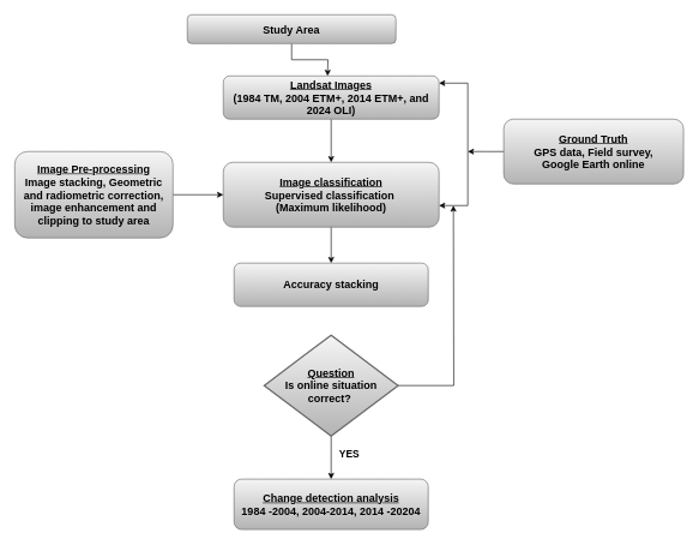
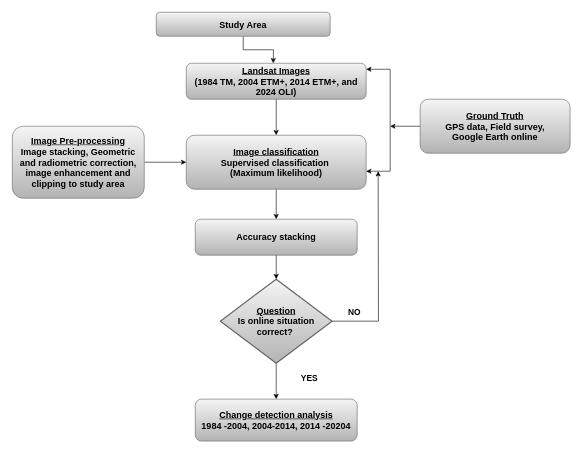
  <mxCell id="0" />
  <mxCell id="1" parent="0" />
  <mxCell id="2" style="edgeStyle=orthogonalEdgeStyle;rounded=0;orthogonalLoop=1;jettySize=auto;html=1;exitX=0.5;exitY=1;exitDx=0;exitDy=0;" edge="1" parent="1" source="3"><mxGeometry relative="1" as="geometry"><mxPoint x="455" y="105" as="targetPoint" /></mxGeometry></mxCell>
  <mxCell id="3" value="&lt;b&gt;&lt;font style=&quot;font-size: 15px;&quot;&gt;Study Area&lt;/font&gt;&lt;/b&gt;" style="rounded=1;whiteSpace=wrap;html=1;fillColor=#f5f5f5;strokeColor=#666666;gradientColor=#b3b3b3;" vertex="1" parent="1"><mxGeometry x="260" y="20" width="290" height="40" as="geometry" /></mxCell>
  <mxCell id="4" style="edgeStyle=orthogonalEdgeStyle;rounded=0;orthogonalLoop=1;jettySize=auto;html=1;exitX=0.5;exitY=1;exitDx=0;exitDy=0;" edge="1" parent="1" source="5" target="7"><mxGeometry relative="1" as="geometry" /></mxCell>
  <mxCell id="5" value="&lt;b&gt;&lt;font style=&quot;font-size: 15px;&quot;&gt;&lt;u&gt;Landsat Images&lt;/u&gt;&lt;/font&gt;&lt;/b&gt;&lt;div&gt;&lt;b&gt;&lt;font style=&quot;font-size: 15px;&quot;&gt;(1984 TM, 2004 ETM+, 2014 ETM+, and 2024 OLI)&lt;/font&gt;&lt;/b&gt;&lt;/div&gt;" style="rounded=1;whiteSpace=wrap;html=1;fillColor=#f5f5f5;gradientColor=#b3b3b3;strokeColor=#666666;" vertex="1" parent="1"><mxGeometry x="310" y="105" width="300" height="60" as="geometry" /></mxCell>
  <mxCell id="6" style="edgeStyle=orthogonalEdgeStyle;rounded=0;orthogonalLoop=1;jettySize=auto;html=1;exitX=0.5;exitY=1;exitDx=0;exitDy=0;" edge="1" parent="1" source="7" target="18"><mxGeometry relative="1" as="geometry" /></mxCell>
  <mxCell id="7" value="&lt;b&gt;&lt;font style=&quot;font-size: 15px;&quot;&gt;&lt;u&gt;Image classification&lt;/u&gt;&lt;/font&gt;&lt;/b&gt;&lt;div&gt;&lt;span style=&quot;font-size: 15px;&quot;&gt;&lt;b&gt;Supervised classification&amp;nbsp;&lt;/b&gt;&lt;/span&gt;&lt;/div&gt;&lt;div&gt;&lt;span style=&quot;font-size: 15px;&quot;&gt;&lt;b&gt;(Maximum likelihood)&lt;/b&gt;&lt;/span&gt;&lt;/div&gt;" style="rounded=1;whiteSpace=wrap;html=1;fillColor=#f5f5f5;gradientColor=#b3b3b3;strokeColor=#666666;" vertex="1" parent="1"><mxGeometry x="310" y="225" width="300" height="90" as="geometry" /></mxCell>
  <mxCell id="8" style="edgeStyle=orthogonalEdgeStyle;rounded=0;orthogonalLoop=1;jettySize=auto;html=1;exitX=1;exitY=0.5;exitDx=0;exitDy=0;entryX=0;entryY=0.5;entryDx=0;entryDy=0;" edge="1" parent="1" source="9" target="7"><mxGeometry relative="1" as="geometry" /></mxCell>
  <mxCell id="9" value="&lt;b&gt;&lt;font style=&quot;font-size: 15px;&quot;&gt;&lt;u&gt;Image Pre-processing&lt;/u&gt;&lt;/font&gt;&lt;/b&gt;&lt;div&gt;&lt;span style=&quot;font-size: 15px;&quot;&gt;&lt;b&gt;Image stacking, Geometric and radiometric correction, image enhancement and clipping to study area&lt;/b&gt;&lt;/span&gt;&lt;/div&gt;" style="rounded=1;whiteSpace=wrap;html=1;fillColor=#f5f5f5;gradientColor=#b3b3b3;strokeColor=#666666;" vertex="1" parent="1"><mxGeometry x="20" y="210" width="220" height="120" as="geometry" /></mxCell>
  <mxCell id="10" style="edgeStyle=orthogonalEdgeStyle;rounded=0;orthogonalLoop=1;jettySize=auto;html=1;exitX=0;exitY=0.5;exitDx=0;exitDy=0;" edge="1" parent="1" source="11"><mxGeometry relative="1" as="geometry"><mxPoint x="650" y="210" as="targetPoint" /></mxGeometry></mxCell>
  <mxCell id="11" value="&lt;b&gt;&lt;font style=&quot;font-size: 15px;&quot;&gt;&lt;u&gt;Ground Truth&lt;/u&gt;&lt;/font&gt;&lt;/b&gt;&lt;div&gt;&lt;span style=&quot;font-size: 15px;&quot;&gt;&lt;b&gt;GPS data, Field survey,&lt;/b&gt;&lt;/span&gt;&lt;/div&gt;&lt;div&gt;&lt;span style=&quot;font-size: 15px;&quot;&gt;&lt;b&gt;Google Earth online&lt;/b&gt;&lt;/span&gt;&lt;/div&gt;" style="rounded=1;whiteSpace=wrap;html=1;fillColor=#f5f5f5;gradientColor=#b3b3b3;strokeColor=#666666;" vertex="1" parent="1"><mxGeometry x="700" y="165" width="250" height="90" as="geometry" /></mxCell>
  <mxCell id="12" style="edgeStyle=orthogonalEdgeStyle;rounded=0;orthogonalLoop=1;jettySize=auto;html=1;exitX=0.5;exitY=1;exitDx=0;exitDy=0;exitPerimeter=0;entryX=0.5;entryY=0;entryDx=0;entryDy=0;" edge="1" parent="1" source="14" target="19"><mxGeometry relative="1" as="geometry" /></mxCell>
  <mxCell id="13" style="edgeStyle=orthogonalEdgeStyle;rounded=0;orthogonalLoop=1;jettySize=auto;html=1;exitX=1;exitY=0.5;exitDx=0;exitDy=0;exitPerimeter=0;" edge="1" parent="1" source="14"><mxGeometry relative="1" as="geometry"><mxPoint x="630" y="285" as="targetPoint" /></mxGeometry></mxCell>
  <mxCell id="14" value="&lt;span style=&quot;font-size: 15px;&quot;&gt;&lt;b&gt;&lt;u&gt;Question&lt;/u&gt;&lt;/b&gt;&lt;/span&gt;&lt;br&gt;&lt;div&gt;&lt;span style=&quot;font-size: 15px;&quot;&gt;&lt;b&gt;Is online situation&lt;/b&gt;&lt;/span&gt;&lt;/div&gt;&lt;div&gt;&lt;span style=&quot;font-size: 15px;&quot;&gt;&lt;b&gt;correct?&amp;nbsp;&lt;/b&gt;&lt;/span&gt;&lt;/div&gt;" style="strokeWidth=2;html=1;shape=mxgraph.flowchart.decision;whiteSpace=wrap;fillColor=#f5f5f5;gradientColor=#b3b3b3;strokeColor=#666666;" vertex="1" parent="1"><mxGeometry x="366.87" y="465" width="186.25" height="140" as="geometry" /></mxCell>
  <mxCell id="15" value="" style="endArrow=none;html=1;rounded=0;" edge="1" parent="1"><mxGeometry width="50" height="50" relative="1" as="geometry"><mxPoint x="650" y="285" as="sourcePoint" /><mxPoint x="650" y="115" as="targetPoint" /></mxGeometry></mxCell>
  <mxCell id="16" value="" style="endArrow=classic;html=1;rounded=0;" edge="1" parent="1"><mxGeometry width="50" height="50" relative="1" as="geometry"><mxPoint x="650" y="285" as="sourcePoint" /><mxPoint x="610" y="285" as="targetPoint" /></mxGeometry></mxCell>
  <mxCell id="17" value="" style="endArrow=classic;html=1;rounded=0;" edge="1" parent="1"><mxGeometry width="50" height="50" relative="1" as="geometry"><mxPoint x="650" y="115" as="sourcePoint" /><mxPoint x="610" y="115" as="targetPoint" /></mxGeometry></mxCell>
  <mxCell id="18" value="&lt;span style=&quot;font-size: 15px;&quot;&gt;&lt;b&gt;Accuracy stacking&lt;/b&gt;&lt;/span&gt;" style="rounded=1;whiteSpace=wrap;html=1;fillColor=#f5f5f5;gradientColor=#b3b3b3;strokeColor=#666666;" vertex="1" parent="1"><mxGeometry x="325" y="365" width="270" height="60" as="geometry" /></mxCell>
  <mxCell id="19" value="&lt;span style=&quot;font-size: 15px;&quot;&gt;&lt;b&gt;&lt;u&gt;Change detection analysis&lt;/u&gt;&lt;/b&gt;&lt;/span&gt;&lt;div&gt;&lt;span style=&quot;font-size: 15px;&quot;&gt;&lt;b&gt;1984 -2004, 2004-2014, 2014 -20204&lt;/b&gt;&lt;/span&gt;&lt;/div&gt;" style="rounded=1;whiteSpace=wrap;html=1;fillColor=#f5f5f5;gradientColor=#b3b3b3;strokeColor=#666666;" vertex="1" parent="1"><mxGeometry x="324.99" y="665" width="270" height="70" as="geometry" /></mxCell>
- <mxCell id="21" value="&lt;b&gt;&lt;font style=&quot;font-size: 14px;&quot;&gt;YES&lt;/font&gt;&lt;/b&gt;" style="text;html=1;align=center;verticalAlign=middle;resizable=0;points=[];autosize=1;strokeColor=none;fillColor=none;" vertex="1" parent="1"><mxGeometry x="460" y="615" width="50" height="30" as="geometry" /></mxCell>
+ <mxCell id="20" style="edgeStyle=orthogonalEdgeStyle;rounded=0;orthogonalLoop=1;jettySize=auto;html=1;exitX=0.5;exitY=1;exitDx=0;exitDy=0;entryX=0.5;entryY=0;entryDx=0;entryDy=0;entryPerimeter=0;" edge="1" parent="1" source="18" target="14"><mxGeometry relative="1" as="geometry" /></mxCell>
+ <mxCell id="21" value="&lt;b&gt;&lt;font style=&quot;font-size: 14px;&quot;&gt;YES&lt;/font&gt;&lt;/b&gt;" style="text;html=1;align=center;verticalAlign=middle;resizable=0;points=[];autosize=1;strokeColor=none;fillColor=none;" vertex="1" parent="1"><mxGeometry x="490" y="615" width="50" height="30" as="geometry" /></mxCell>
+ <mxCell id="22" value="&lt;b&gt;&lt;font style=&quot;font-size: 14px;&quot;&gt;NO&lt;/font&gt;&lt;/b&gt;" style="text;html=1;align=center;verticalAlign=middle;resizable=0;points=[];autosize=1;strokeColor=none;fillColor=none;" vertex="1" parent="1"><mxGeometry x="570" y="505" width="40" height="30" as="geometry" /></mxCell>
